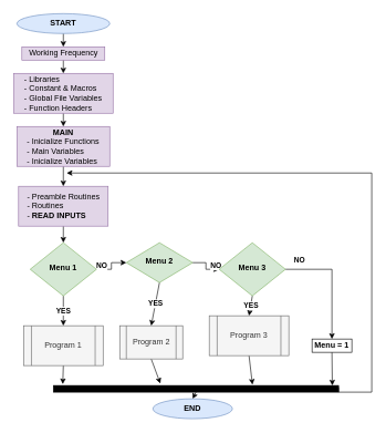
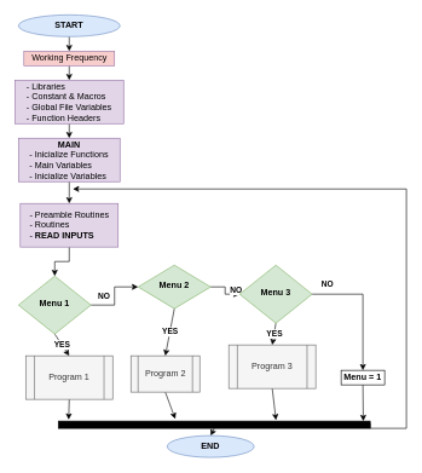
  <mxCell id="0" />
  <mxCell id="1" parent="0" />
  <mxCell id="2" value="&lt;b&gt;NO&lt;/b&gt;" style="edgeStyle=orthogonalEdgeStyle;rounded=0;orthogonalLoop=1;jettySize=auto;html=1;exitX=1;exitY=0.5;exitDx=0;exitDy=0;entryX=0;entryY=0.5;entryDx=0;entryDy=0;" edge="1" parent="1" source="4" target="21"><mxGeometry y="15" relative="1" as="geometry"><mxPoint as="offset" /></mxGeometry></mxCell>
  <mxCell id="3" value="&lt;b&gt;YES&lt;/b&gt;" style="edgeStyle=none;rounded=0;orthogonalLoop=1;jettySize=auto;html=1;exitX=0.5;exitY=1;exitDx=0;exitDy=0;entryX=0.5;entryY=0;entryDx=0;entryDy=0;" edge="1" parent="1" source="4" target="25"><mxGeometry relative="1" as="geometry" /></mxCell>
  <mxCell id="4" value="&lt;b&gt;Menu 2&lt;/b&gt;" style="rhombus;whiteSpace=wrap;html=1;shadow=0;fontFamily=Helvetica;fontSize=12;align=center;strokeWidth=1;spacing=6;spacingTop=-4;fillColor=#d5e8d4;strokeColor=#82b366;" parent="1" vertex="1"><mxGeometry x="190" y="365" width="100" height="60" as="geometry" /></mxCell>
  <mxCell id="5" value="&lt;b&gt;NO&lt;/b&gt;" style="edgeStyle=orthogonalEdgeStyle;rounded=0;orthogonalLoop=1;jettySize=auto;html=1;exitX=1;exitY=0.5;exitDx=0;exitDy=0;entryX=0;entryY=0.5;entryDx=0;entryDy=0;" edge="1" parent="1" source="7" target="4"><mxGeometry y="15" relative="1" as="geometry"><mxPoint as="offset" /></mxGeometry></mxCell>
  <mxCell id="6" value="&lt;b&gt;YES&lt;/b&gt;" style="edgeStyle=none;rounded=0;orthogonalLoop=1;jettySize=auto;html=1;exitX=0.5;exitY=1;exitDx=0;exitDy=0;entryX=0.5;entryY=0;entryDx=0;entryDy=0;" edge="1" parent="1" source="7" target="23"><mxGeometry relative="1" as="geometry" /></mxCell>
- <mxCell id="7" value="&lt;b&gt;Menu 1&lt;/b&gt;" style="rhombus;whiteSpace=wrap;html=1;shadow=0;fontFamily=Helvetica;fontSize=12;align=center;strokeWidth=1;spacing=6;spacingTop=-4;fillColor=#d5e8d4;strokeColor=#82b366;" parent="1" vertex="1"><mxGeometry x="45" y="365" width="100" height="80" as="geometry" /></mxCell>
+ <mxCell id="7" value="&lt;b&gt;Menu 1&lt;/b&gt;" style="rhombus;whiteSpace=wrap;html=1;shadow=0;fontFamily=Helvetica;fontSize=12;align=center;strokeWidth=1;spacing=6;spacingTop=-4;fillColor=#d5e8d4;strokeColor=#82b366;" parent="1" vertex="1"><mxGeometry x="25" y="380" width="100" height="80" as="geometry" /></mxCell>
  <mxCell id="8" style="edgeStyle=orthogonalEdgeStyle;rounded=0;orthogonalLoop=1;jettySize=auto;html=1;exitX=0.5;exitY=1;exitDx=0;exitDy=0;entryX=0.5;entryY=0;entryDx=0;entryDy=0;" edge="1" parent="1" source="9" target="11"><mxGeometry relative="1" as="geometry" /></mxCell>
  <mxCell id="9" value="&lt;b&gt;START&lt;/b&gt;" style="ellipse;whiteSpace=wrap;html=1;fillColor=#dae8fc;strokeColor=#6c8ebf;" vertex="1" parent="1"><mxGeometry x="25" y="20" width="140" height="30" as="geometry" /></mxCell>
  <mxCell id="10" style="edgeStyle=orthogonalEdgeStyle;rounded=0;orthogonalLoop=1;jettySize=auto;html=1;exitX=0.5;exitY=1;exitDx=0;exitDy=0;entryX=0.5;entryY=0;entryDx=0;entryDy=0;" edge="1" parent="1" source="11" target="13"><mxGeometry relative="1" as="geometry" /></mxCell>
- <mxCell id="11" value="Working Frequency" style="rounded=0;whiteSpace=wrap;html=1;fillColor=#e1d5e7;strokeColor=#9673a6;" vertex="1" parent="1"><mxGeometry x="32.5" y="70" width="125" height="20" as="geometry" /></mxCell>
+ <mxCell id="11" value="Working Frequency" style="rounded=0;whiteSpace=wrap;html=1;fillColor=#f8cecc;strokeColor=#9673a6;" vertex="1" parent="1"><mxGeometry x="32.5" y="70" width="125" height="20" as="geometry" /></mxCell>
  <mxCell id="12" style="edgeStyle=orthogonalEdgeStyle;rounded=0;orthogonalLoop=1;jettySize=auto;html=1;exitX=0.5;exitY=1;exitDx=0;exitDy=0;entryX=0.5;entryY=0;entryDx=0;entryDy=0;" edge="1" parent="1" source="13" target="15"><mxGeometry relative="1" as="geometry" /></mxCell>
  <mxCell id="13" value="&lt;div align=&quot;left&quot;&gt;- Libraries&lt;/div&gt;&lt;div align=&quot;left&quot;&gt;- Constant &amp;amp; Macros&lt;/div&gt;&lt;div align=&quot;left&quot;&gt;- Global File Variables&lt;/div&gt;&lt;div align=&quot;left&quot;&gt;- Function Headers&lt;br&gt;&lt;/div&gt;" style="rounded=0;whiteSpace=wrap;html=1;fillColor=#e1d5e7;strokeColor=#9673a6;" vertex="1" parent="1"><mxGeometry x="20" y="110" width="150" height="60" as="geometry" /></mxCell>
  <mxCell id="14" style="edgeStyle=orthogonalEdgeStyle;rounded=0;orthogonalLoop=1;jettySize=auto;html=1;exitX=0.5;exitY=1;exitDx=0;exitDy=0;entryX=0.5;entryY=0;entryDx=0;entryDy=0;" edge="1" parent="1" source="15" target="17"><mxGeometry relative="1" as="geometry" /></mxCell>
  <mxCell id="15" value="&lt;div&gt;&lt;b&gt;MAIN&lt;br&gt;&lt;/b&gt;&lt;/div&gt;&lt;div&gt;&lt;div align=&quot;left&quot;&gt;- Inicialize Functions&lt;br&gt;&lt;/div&gt;&lt;/div&gt;&lt;div align=&quot;left&quot;&gt;- Main Variables&lt;/div&gt;&lt;div align=&quot;left&quot;&gt;- Inicialize Variables&lt;/div&gt;" style="rounded=0;whiteSpace=wrap;html=1;fillColor=#e1d5e7;strokeColor=#9673a6;" vertex="1" parent="1"><mxGeometry x="25" y="190" width="140" height="60" as="geometry" /></mxCell>
  <mxCell id="16" style="edgeStyle=orthogonalEdgeStyle;rounded=0;orthogonalLoop=1;jettySize=auto;html=1;exitX=0.5;exitY=1;exitDx=0;exitDy=0;entryX=0.5;entryY=0;entryDx=0;entryDy=0;" edge="1" parent="1" source="17" target="7"><mxGeometry relative="1" as="geometry" /></mxCell>
  <mxCell id="17" value="&lt;div align=&quot;left&quot;&gt;- Preamble Routines&lt;/div&gt;&lt;div align=&quot;left&quot;&gt;- Routines&lt;/div&gt;&lt;div align=&quot;left&quot;&gt;- &lt;b&gt;READ INPUTS&lt;/b&gt;&lt;br&gt;&lt;/div&gt;" style="rounded=0;whiteSpace=wrap;html=1;fillColor=#e1d5e7;strokeColor=#9673a6;" vertex="1" parent="1"><mxGeometry x="27.5" y="280" width="135" height="60" as="geometry" /></mxCell>
  <mxCell id="18" style="edgeStyle=orthogonalEdgeStyle;rounded=0;orthogonalLoop=1;jettySize=auto;html=1;exitX=1;exitY=0.5;exitDx=0;exitDy=0;entryX=0.5;entryY=0;entryDx=0;entryDy=0;" edge="1" parent="1" source="21" target="29"><mxGeometry relative="1" as="geometry" /></mxCell>
  <mxCell id="19" value="&lt;b&gt;NO&lt;/b&gt;" style="edgeLabel;html=1;align=center;verticalAlign=middle;resizable=0;points=[];" vertex="1" connectable="0" parent="18"><mxGeometry x="-0.662" relative="1" as="geometry"><mxPoint x="-9.17" y="-15" as="offset" /></mxGeometry></mxCell>
  <mxCell id="20" value="&lt;b&gt;YES&lt;/b&gt;" style="edgeStyle=none;rounded=0;orthogonalLoop=1;jettySize=auto;html=1;exitX=0.5;exitY=1;exitDx=0;exitDy=0;entryX=0.5;entryY=0;entryDx=0;entryDy=0;" edge="1" parent="1" source="21" target="27"><mxGeometry relative="1" as="geometry" /></mxCell>
  <mxCell id="21" value="&lt;b&gt;Menu 3&lt;br&gt;&lt;/b&gt;" style="rhombus;whiteSpace=wrap;html=1;shadow=0;fontFamily=Helvetica;fontSize=12;align=center;strokeWidth=1;spacing=6;spacingTop=-4;fillColor=#d5e8d4;strokeColor=#82b366;" vertex="1" parent="1"><mxGeometry x="330" y="365" width="100" height="80" as="geometry" /></mxCell>
  <mxCell id="22" style="edgeStyle=none;rounded=0;orthogonalLoop=1;jettySize=auto;html=1;exitX=0.5;exitY=1;exitDx=0;exitDy=0;entryX=0.033;entryY=-0.205;entryDx=0;entryDy=0;entryPerimeter=0;" edge="1" parent="1" source="23" target="33"><mxGeometry relative="1" as="geometry" /></mxCell>
  <mxCell id="23" value="Program 1" style="shape=process;whiteSpace=wrap;html=1;backgroundOutline=1;fillColor=#f5f5f5;strokeColor=#666666;fontColor=#333333;" vertex="1" parent="1"><mxGeometry x="35" y="490" width="120" height="60" as="geometry" /></mxCell>
  <mxCell id="24" style="edgeStyle=none;rounded=0;orthogonalLoop=1;jettySize=auto;html=1;exitX=0.5;exitY=1;exitDx=0;exitDy=0;entryX=0.375;entryY=-0.3;entryDx=0;entryDy=0;entryPerimeter=0;" edge="1" parent="1" source="25" target="33"><mxGeometry relative="1" as="geometry" /></mxCell>
  <mxCell id="25" value="Program 2" style="shape=process;whiteSpace=wrap;html=1;backgroundOutline=1;fillColor=#f5f5f5;strokeColor=#666666;fontColor=#333333;" vertex="1" parent="1"><mxGeometry x="180" y="490" width="95" height="50" as="geometry" /></mxCell>
  <mxCell id="26" style="edgeStyle=none;rounded=0;orthogonalLoop=1;jettySize=auto;html=1;exitX=0.5;exitY=1;exitDx=0;exitDy=0;entryX=0.698;entryY=-0.133;entryDx=0;entryDy=0;entryPerimeter=0;" edge="1" parent="1" source="27" target="33"><mxGeometry relative="1" as="geometry"><mxPoint x="380" y="608" as="targetPoint" /></mxGeometry></mxCell>
  <mxCell id="27" value="Program 3" style="shape=process;whiteSpace=wrap;html=1;backgroundOutline=1;fillColor=#f5f5f5;strokeColor=#666666;fontColor=#333333;" vertex="1" parent="1"><mxGeometry x="315" y="475" width="120" height="60" as="geometry" /></mxCell>
  <mxCell id="28" style="rounded=0;orthogonalLoop=1;jettySize=auto;html=1;exitX=0.5;exitY=1;exitDx=0;exitDy=0;movable=0;resizable=0;rotatable=0;deletable=0;editable=0;connectable=0;entryX=0.978;entryY=0;entryDx=0;entryDy=0;entryPerimeter=0;" edge="1" parent="1" source="29" target="33"><mxGeometry relative="1" as="geometry"><mxPoint x="620" y="860" as="targetPoint" /><Array as="points" /></mxGeometry></mxCell>
  <mxCell id="29" value="&lt;b&gt;Menu = 1&lt;/b&gt;" style="rounded=0;whiteSpace=wrap;html=1;" vertex="1" parent="1"><mxGeometry x="470" y="510" width="60" height="20" as="geometry" /></mxCell>
  <mxCell id="30" style="rounded=0;orthogonalLoop=1;jettySize=auto;html=1;exitX=0.5;exitY=1;exitDx=0;exitDy=0;entryX=0.5;entryY=0;entryDx=0;entryDy=0;" edge="1" parent="1" source="33" target="31"><mxGeometry relative="1" as="geometry" /></mxCell>
  <mxCell id="31" value="&lt;b&gt;END&lt;/b&gt;" style="ellipse;whiteSpace=wrap;html=1;fillColor=#dae8fc;strokeColor=#6c8ebf;" vertex="1" parent="1"><mxGeometry x="230" y="600" width="120" height="30" as="geometry" /></mxCell>
  <mxCell id="32" style="edgeStyle=orthogonalEdgeStyle;rounded=0;orthogonalLoop=1;jettySize=auto;html=1;exitX=1;exitY=0.25;exitDx=0;exitDy=0;" edge="1" parent="1" source="33"><mxGeometry relative="1" as="geometry"><mxPoint x="100" y="260" as="targetPoint" /><Array as="points"><mxPoint x="510" y="590" /><mxPoint x="560" y="590" /><mxPoint x="560" y="260" /></Array></mxGeometry></mxCell>
  <mxCell id="33" value="" style="rounded=0;whiteSpace=wrap;html=1;fillColor=#000000;" vertex="1" parent="1"><mxGeometry x="80" y="580" width="430" height="10" as="geometry" /></mxCell>
  <mxCell id="34" style="edgeStyle=none;rounded=0;orthogonalLoop=1;jettySize=auto;html=1;exitX=0.5;exitY=1;exitDx=0;exitDy=0;" edge="1" parent="1" source="15" target="15"><mxGeometry relative="1" as="geometry" /></mxCell>
